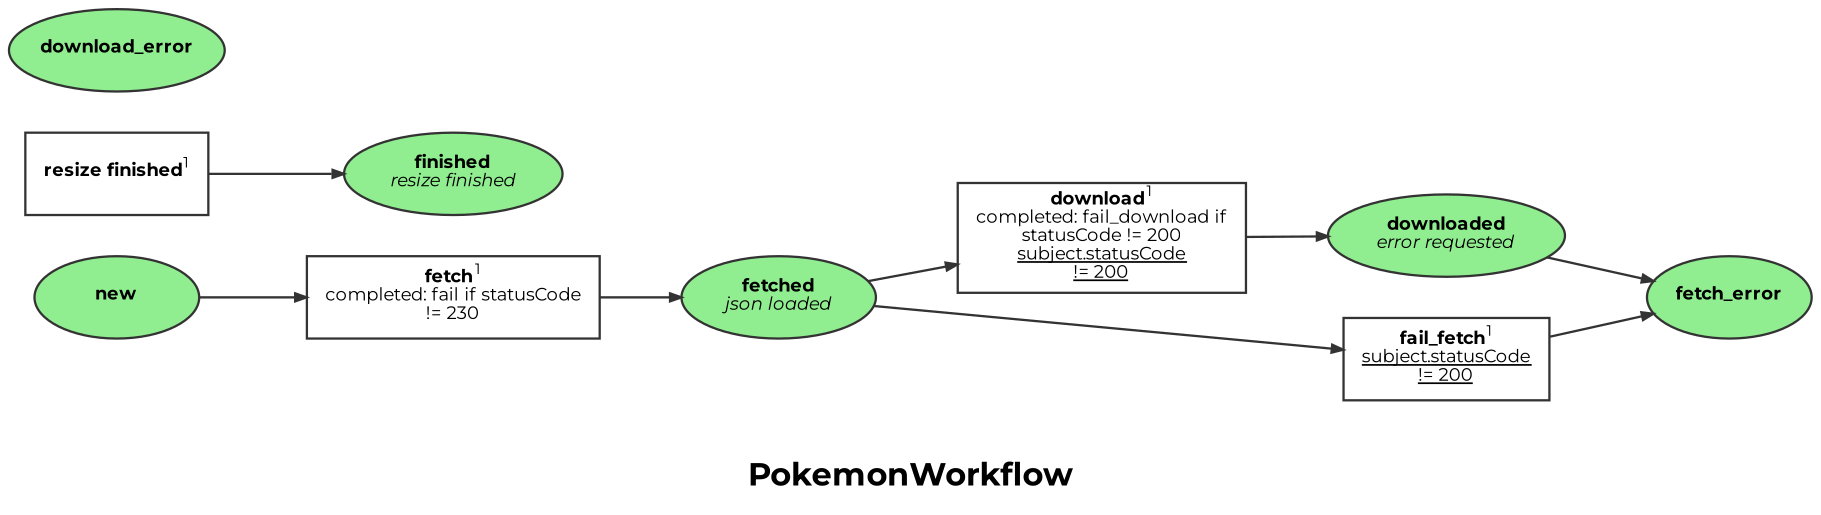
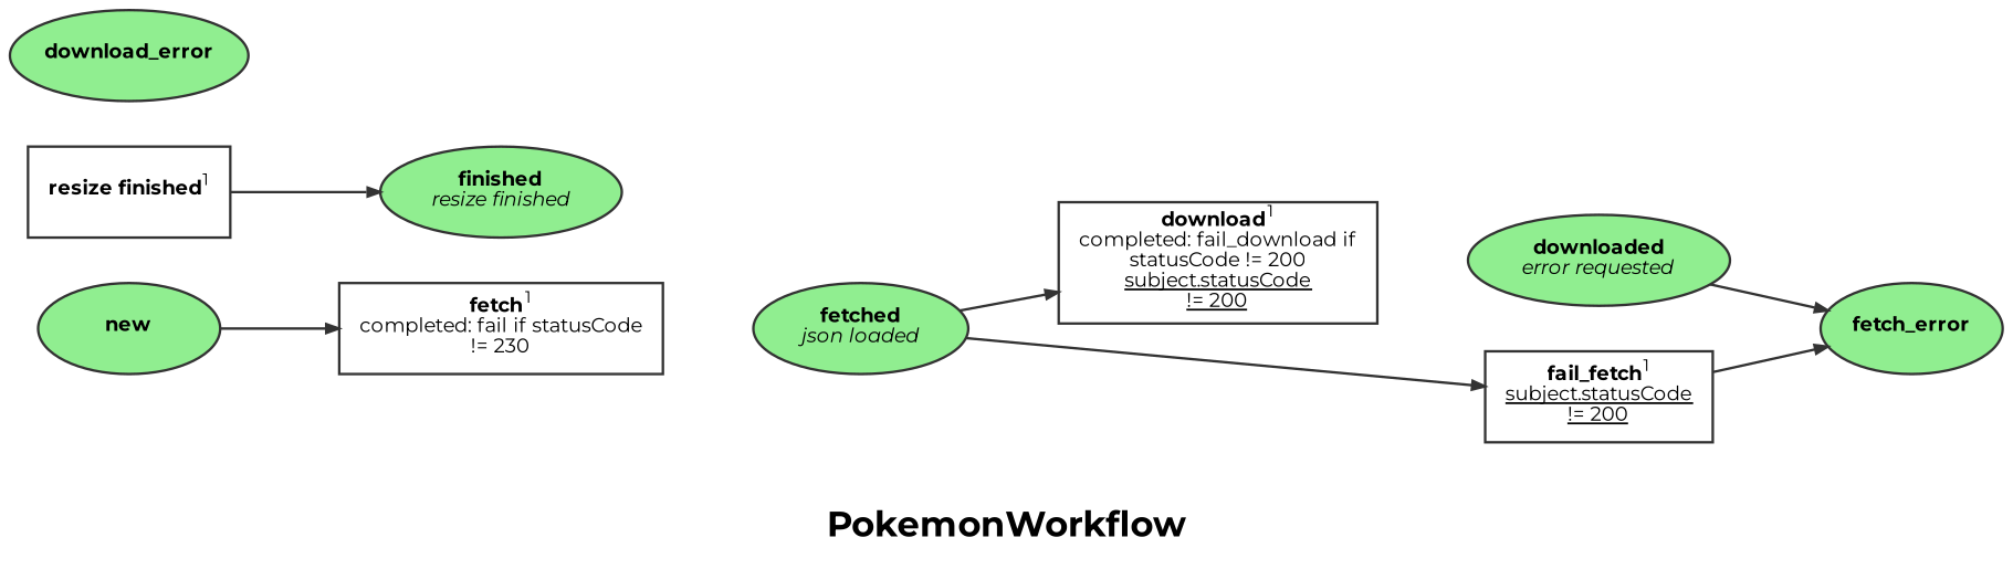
  digraph {
    fontname=Montserrat
    label=<<B>PokemonWorkflow</B>>
    rankdir=LR
    node [color="#333333" fillcolor=lightgreen fixedsize=false fontname=Montserrat fontsize=8 shape=oval style=filled]
    edge [arrowhead=normal arrowsize=0.5 color="#333333" fontname=Montserrat fontsize=7 style=solid]
    n1 [label=<<B>new</B>> width=1]
    n2 [label=<<B>fetch</B><SUP>1</SUP><BR/>completed: fail if statusCode<BR/>!= 230> shape=box width=1 style=""]
    n3 [label=<<B>fetched</B><BR/><I>json loaded</I>> width=1]
    n4 [label=<<B>download</B><SUP>1</SUP><BR/>completed: fail_download if<BR/>statusCode != 200<BR/><U>subject.statusCode<BR/>!= 200</U>> shape=box width=1 style=""]
    n5 [label=<<B>fail_fetch</B><SUP>1</SUP><BR/><U>subject.statusCode<BR/>!= 200</U>> shape=box width=1 style=""]
    n6 [label=<<B>downloaded</B><BR/><I>error requested</I>> width=1]
    n7 [label=<<B>fetch_error</B>> width=1]
    n8 [label=<<B>resize finished</B><SUP>1</SUP>> shape=box width=1 style=""]
    n9 [label=<<B>finished</B><BR/><I>resize finished</I>> width=1]
    n10 [label=<<B>download_error</B>> width=1]
    n1 -> n2
-   n2 -> n3
    n3 -> n4
    n3 -> n5
-   n4 -> n6
    n5 -> n7
    n6 -> n7
    n8 -> n9
  }
